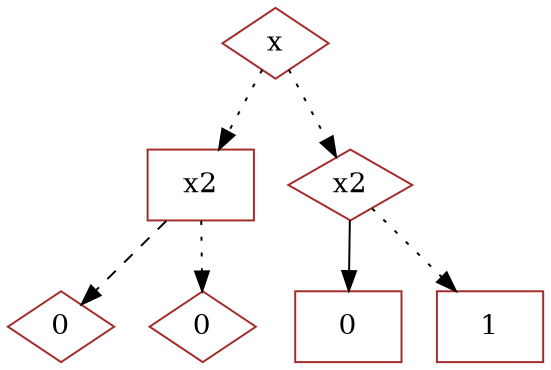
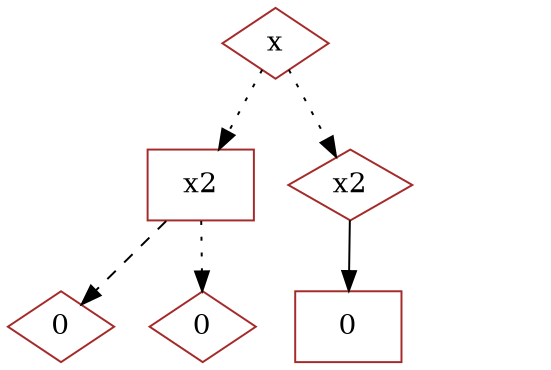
  digraph {
    node [color=brown shape=diamond]
    edge [style=dotted]
    n1 [label=0]
    n2 [label=0]
    n3 [label=0 shape=box]
-   n4 [label=1 shape=box]
    n5 [label=x2 shape=box]
    n6 [label=x2]
    n7 [label=x]
    n5 -> n1 [style=dashed]
    n5 -> n2
    n6 -> n3 [style=solid]
-   n6 -> n4
    n7 -> n5
    n7 -> n6
  }
